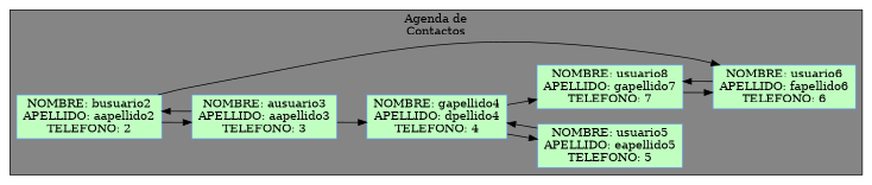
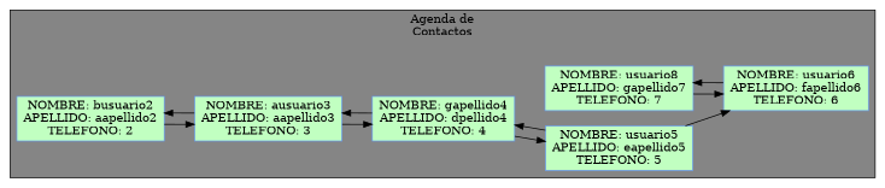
  digraph {
    rankdir=LR
    node [color=cornflowerblue fillcolor=darkseagreen1 shape=box style=filled]
    n1 [label="NOMBRE: busuario2&#92;nAPELLIDO: aapellido2&#92;nTELEFONO: 2"]
    n2 [label="NOMBRE: ausuario3&#92;nAPELLIDO: aapellido3&#92;nTELEFONO: 3"]
    n3 [label="NOMBRE: gapellido4&#92;nAPELLIDO: dpellido4&#92;nTELEFONO: 4"]
    n4 [label="NOMBRE: usuario5&#92;nAPELLIDO: eapellido5&#92;nTELEFONO: 5"]
    n5 [label="NOMBRE: usuario6&#92;nAPELLIDO: fapellido6&#92;nTELEFONO: 6"]
    n6 [label="NOMBRE: usuario8&#92;nAPELLIDO: gapellido7&#92;nTELEFONO: 7"]
    subgraph cluster_1 {
      bgcolor=grey52
      label="Agenda de&#92;nContactos"
      style=filled
      n1
      n2
      n3
      n4
      n5
      n6
    }
    n1 -> n2
    n2 -> n1
    n2 -> n3
-   n3 -> n6
+   n3 -> n2
    n3 -> n4
    n4 -> n3
-   n1 -> n5
+   n4 -> n5
    n5 -> n6
    n6 -> n5
  }
